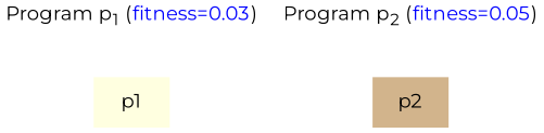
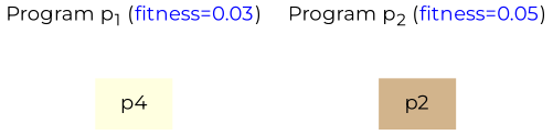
  digraph {
    rankdir=TB
    fontname=Montserrat
    node [shape=plaintext fontname=Montserrat]
    edge [style=invis fontname=Montserrat]
    n1 [height=0 label=<Program p<sub>1</sub> (<font color="blue">fitness=0.03</font>)> margin=0 width=0]
    n2 [height=0 label=<Program p<sub>2</sub> (<font color="blue">fitness=0.05</font>)> margin=0 width=0]
-   p1 [shape=none style=filled fillcolor=lightyellow]
+   p1 [shape=none style=filled fillcolor=lightyellow label=p4]
    p2 [shape=none style=filled fillcolor=tan]
    subgraph sub_1 {
      rank=same
      n1
      n2
    }
    subgraph sub_2 {
      rank=same
      p1
      p2
    }
    n1 -> p1
    n2 -> p2
  }
